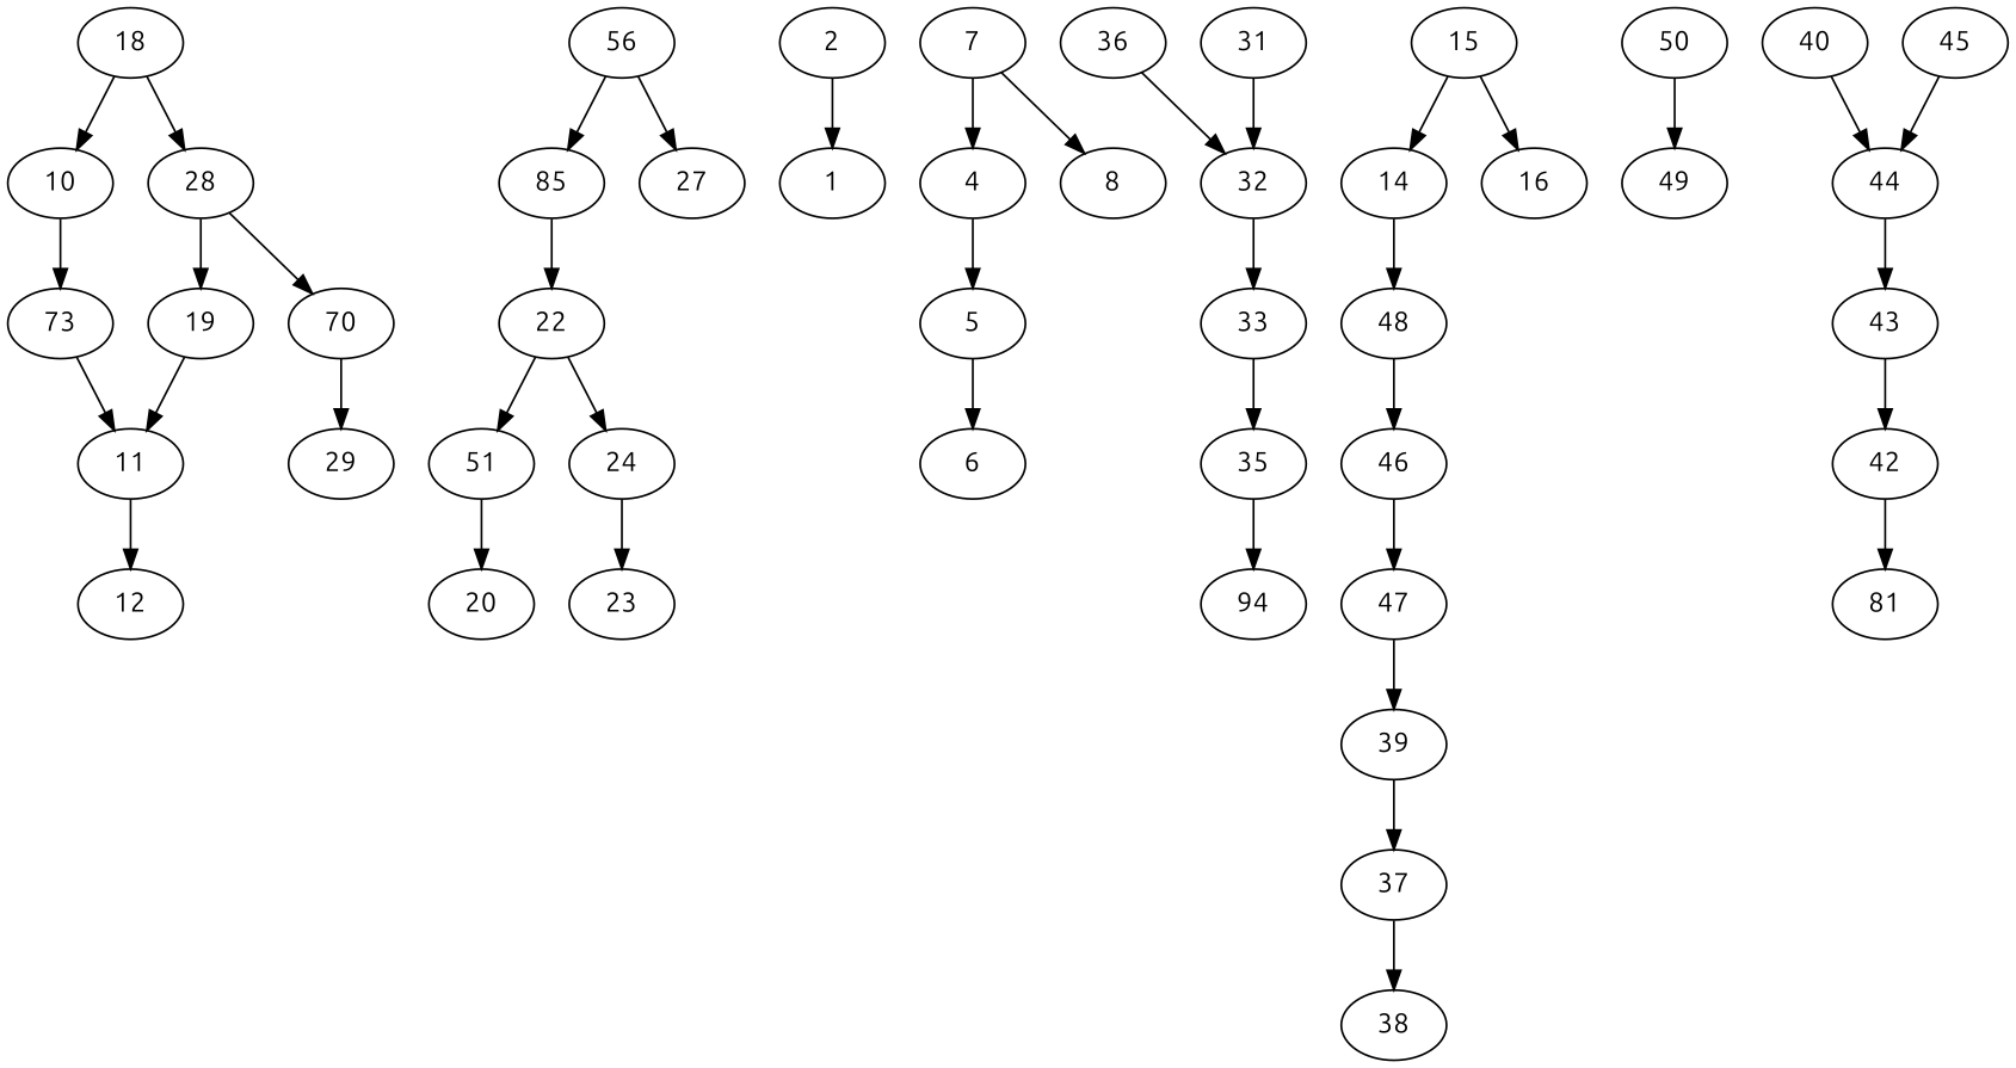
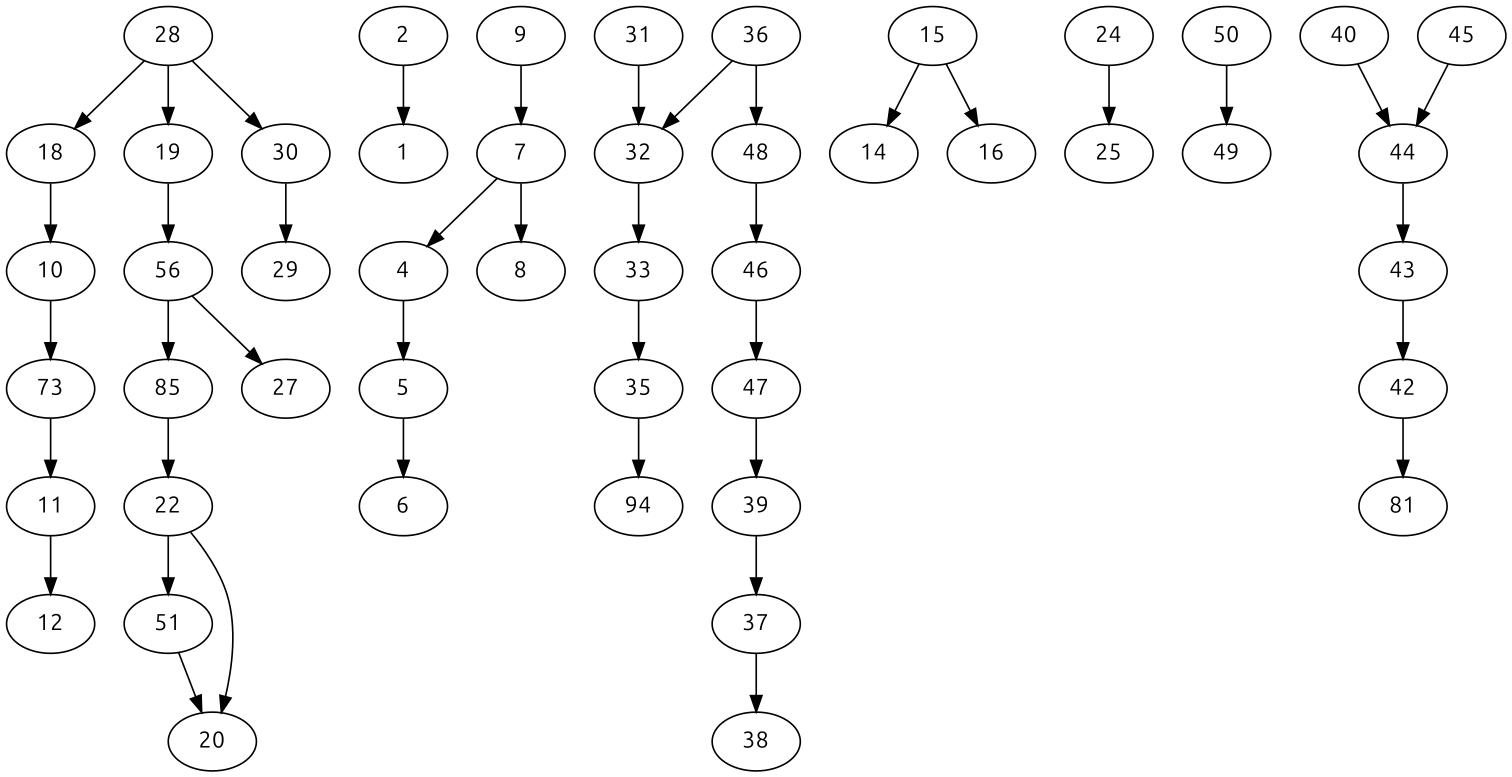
  digraph {
    fontname=Ubuntu
    node [fontname=Ubuntu]
    edge [fontname=Ubuntu]
    n1 [label=73]
    10
    11
    18
    28
    19
-   30 [label=70]
+   30
    n8 [label=56]
    29
    2
    1
+   9
    7
    12
    n15 [label=85]
    27
    36
    32
    48
    4
    8
    15
    14
    16
    22
    33
    46
    5
    n29 [label=51]
    24
    31
    35
    47
    50
    49
    6
    20
-   23
+   23 [label=25]
    n39 [label=94]
    40
    44
    39
    37
    43
    38
    42
    45
    n48 [label=81]
    n1 -> 11
    10 -> n1
    11 -> 12
    18 -> 10
-   18 -> 28
+   28 -> 18
    28 -> 19
    28 -> 30
-   19 -> 11
+   19 -> n8
    30 -> 29
    n8 -> n15
    n8 -> 27
    2 -> 1
+   9 -> 7
    7 -> 4
    7 -> 8
    n15 -> 22
    36 -> 32
-   14 -> 48
+   36 -> 48
    32 -> 33
    48 -> 46
    4 -> 5
    15 -> 14
    15 -> 16
    22 -> n29
-   22 -> 24
+   22 -> 20
    33 -> 35
    46 -> 47
    5 -> 6
    n29 -> 20
    24 -> 23
    31 -> 32
    35 -> n39
    47 -> 39
    50 -> 49
    40 -> 44
    44 -> 43
    39 -> 37
    37 -> 38
    43 -> 42
    42 -> n48
    45 -> 44
  }
